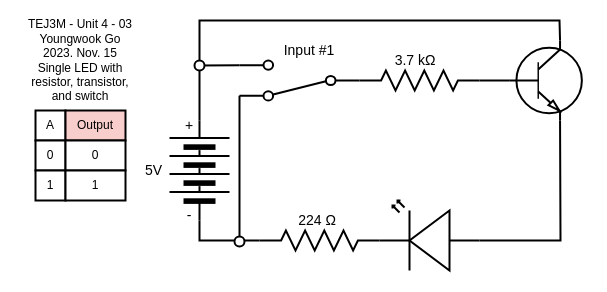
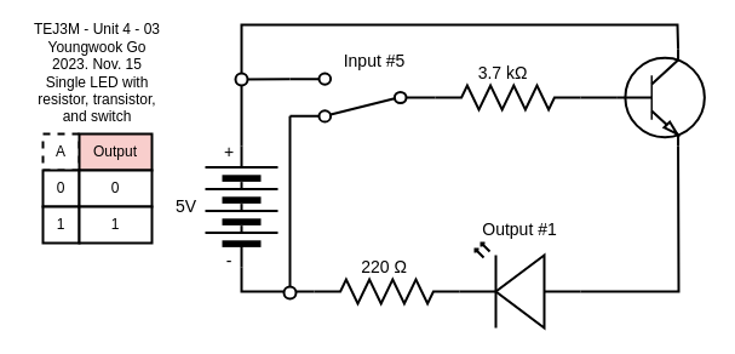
  <mxCell id="0" />
  <mxCell id="1" parent="0" />
  <mxCell id="2" value="&lt;div style=&quot;font-size: 12px;&quot;&gt;TEJ3M - Unit 4 - 03&lt;/div&gt;&lt;div style=&quot;font-size: 12px;&quot;&gt;Youngwook Go&lt;/div&gt;&lt;div style=&quot;font-size: 12px;&quot;&gt;2023. Nov. 15&lt;/div&gt;&lt;div style=&quot;&quot;&gt;Single LED with resistor, transistor, and switch&lt;br&gt;&lt;/div&gt;" style="text;html=1;strokeColor=none;fillColor=none;align=center;verticalAlign=middle;whiteSpace=wrap;rounded=0;strokeWidth=2;fontSize=12;" parent="1" vertex="1"><mxGeometry x="20" y="20" width="120" height="80" as="geometry" /></mxCell>
- <mxCell id="3" value="A" style="rounded=0;whiteSpace=wrap;html=1;strokeWidth=2;glass=0;" parent="1" vertex="1"><mxGeometry x="35" y="110" width="30" height="30" as="geometry" /></mxCell>
+ <mxCell id="3" value="A" style="rounded=0;whiteSpace=wrap;html=1;strokeWidth=2;glass=0;dashed=1;" parent="1" vertex="1"><mxGeometry x="35" y="110" width="30" height="30" as="geometry" /></mxCell>
  <mxCell id="4" value="Output" style="rounded=0;whiteSpace=wrap;html=1;strokeWidth=2;glass=0;fillColor=#f8cecc;" parent="1" vertex="1"><mxGeometry x="65" y="110" width="60" height="30" as="geometry" /></mxCell>
  <mxCell id="5" value="0" style="rounded=0;whiteSpace=wrap;html=1;strokeWidth=2;glass=0;" parent="1" vertex="1"><mxGeometry x="35" y="140" width="30" height="30" as="geometry" /></mxCell>
  <mxCell id="6" value="1" style="rounded=0;whiteSpace=wrap;html=1;strokeWidth=2;glass=0;" parent="1" vertex="1"><mxGeometry x="35" y="170" width="30" height="30" as="geometry" /></mxCell>
  <mxCell id="7" value="0" style="rounded=0;whiteSpace=wrap;html=1;strokeWidth=2;glass=0;" parent="1" vertex="1"><mxGeometry x="65" y="140" width="60" height="30" as="geometry" /></mxCell>
  <mxCell id="8" value="1" style="rounded=0;whiteSpace=wrap;html=1;strokeWidth=2;glass=0;" parent="1" vertex="1"><mxGeometry x="65" y="170" width="60" height="30" as="geometry" /></mxCell>
  <mxCell id="9" style="edgeStyle=none;html=1;entryX=1;entryY=0.88;entryDx=0;entryDy=0;rounded=0;strokeWidth=2;endArrow=none;endFill=0;" edge="1" parent="1" source="10" target="15"><mxGeometry relative="1" as="geometry"><Array as="points"><mxPoint x="199" y="65" /></Array></mxGeometry></mxCell>
  <mxCell id="10" value="" style="pointerEvents=1;verticalLabelPosition=bottom;shadow=0;dashed=0;align=center;html=1;verticalAlign=top;shape=mxgraph.electrical.miscellaneous.batteryStack;rotation=-90;strokeWidth=2;" vertex="1" parent="1"><mxGeometry x="149" y="140" width="100" height="60" as="geometry" /></mxCell>
  <mxCell id="11" value="+" style="text;html=1;strokeColor=none;fillColor=none;align=center;verticalAlign=middle;whiteSpace=wrap;rounded=0;strokeWidth=2;fontSize=14;" vertex="1" parent="1"><mxGeometry x="179" y="115" width="20" height="20" as="geometry" /></mxCell>
  <mxCell id="12" value="-" style="text;html=1;strokeColor=none;fillColor=none;align=center;verticalAlign=middle;whiteSpace=wrap;rounded=0;strokeWidth=2;fontSize=14;" vertex="1" parent="1"><mxGeometry x="179" y="205" width="20" height="20" as="geometry" /></mxCell>
  <mxCell id="13" value="5V" style="text;html=1;strokeColor=none;fillColor=none;align=right;verticalAlign=middle;whiteSpace=wrap;rounded=0;strokeWidth=2;fontSize=14;" vertex="1" parent="1"><mxGeometry x="144" y="120" width="20" height="100" as="geometry" /></mxCell>
  <mxCell id="14" style="edgeStyle=none;rounded=0;html=1;exitX=1;exitY=0.12;exitDx=0;exitDy=0;strokeWidth=2;endArrow=none;endFill=0;" edge="1" parent="1" source="15"><mxGeometry relative="1" as="geometry"><mxPoint x="239" y="240" as="targetPoint" /></mxGeometry></mxCell>
  <mxCell id="15" value="" style="shape=mxgraph.electrical.electro-mechanical.twoWaySwitch;elSwitchState=2;strokeWidth=2;rotation=-180;" vertex="1" parent="1"><mxGeometry x="239" y="60" width="120" height="40" as="geometry" /></mxCell>
  <mxCell id="16" value="" style="pointerEvents=1;verticalLabelPosition=bottom;shadow=0;dashed=0;align=center;html=1;verticalAlign=top;shape=mxgraph.electrical.resistors.resistor_2;strokeWidth=2;" vertex="1" parent="1"><mxGeometry x="359" y="70" width="120" height="20" as="geometry" /></mxCell>
  <mxCell id="17" value="3.7 kΩ&amp;nbsp;&amp;nbsp;" style="text;html=1;strokeColor=none;fillColor=none;align=center;verticalAlign=middle;whiteSpace=wrap;rounded=0;strokeWidth=2;fontSize=14;" vertex="1" parent="1"><mxGeometry x="359" y="50" width="120" height="20" as="geometry" /></mxCell>
- <mxCell id="18" value="Input #1" style="text;html=1;strokeColor=none;fillColor=none;align=center;verticalAlign=middle;whiteSpace=wrap;rounded=0;strokeWidth=2;fontSize=14;" vertex="1" parent="1"><mxGeometry x="259" y="40" width="100" height="20" as="geometry" /></mxCell>
+ <mxCell id="18" value="Input #5" style="text;html=1;strokeColor=none;fillColor=none;align=center;verticalAlign=middle;whiteSpace=wrap;rounded=0;strokeWidth=2;fontSize=14;" vertex="1" parent="1"><mxGeometry x="259" y="40" width="100" height="20" as="geometry" /></mxCell>
  <mxCell id="19" value="&lt;span style=&quot;color: rgba(0, 0, 0, 0); font-family: monospace; font-size: 0px; text-align: start;&quot;&gt;%3CmxGraphModel%3E%3Croot%3E%3CmxCell%20id%3D%220%22%2F%3E%3CmxCell%20id%3D%221%22%20parent%3D%220%22%2F%3E%3CmxCell%20id%3D%222%22%20value%3D%22Input%20%231%22%20style%3D%22text%3Bhtml%3D1%3BstrokeColor%3Dnone%3BfillColor%3Dnone%3Balign%3Dcenter%3BverticalAlign%3Dmiddle%3BwhiteSpace%3Dwrap%3Brounded%3D0%3BstrokeWidth%3D2%3BfontSize%3D14%3B%22%20vertex%3D%221%22%20parent%3D%221%22%3E%3CmxGeometry%20x%3D%22270%22%20y%3D%2280%22%20width%3D%22120%22%20height%3D%2220%22%20as%3D%22geometry%22%2F%3E%3C%2FmxCell%3E%3C%2Froot%3E%3C%2FmxGraphModel%3E&lt;/span&gt;" style="ellipse;whiteSpace=wrap;html=1;aspect=fixed;strokeWidth=2;" vertex="1" parent="1"><mxGeometry x="194" y="60" width="10" height="10" as="geometry" /></mxCell>
  <mxCell id="20" style="edgeStyle=none;rounded=0;html=1;exitX=0;exitY=0.5;exitDx=0;exitDy=0;exitPerimeter=0;entryX=1;entryY=0.5;entryDx=0;entryDy=0;entryPerimeter=0;strokeWidth=2;endArrow=none;endFill=0;" edge="1" parent="1" source="23" target="16"><mxGeometry relative="1" as="geometry" /></mxCell>
  <mxCell id="21" style="edgeStyle=none;rounded=0;html=1;exitX=0.7;exitY=0;exitDx=0;exitDy=0;exitPerimeter=0;entryX=0.5;entryY=0;entryDx=0;entryDy=0;strokeWidth=2;endArrow=none;endFill=0;" edge="1" parent="1" source="23" target="19"><mxGeometry relative="1" as="geometry"><Array as="points"><mxPoint x="559" y="20" /><mxPoint x="199" y="20" /></Array></mxGeometry></mxCell>
  <mxCell id="22" style="edgeStyle=none;rounded=0;html=1;exitX=0.7;exitY=1;exitDx=0;exitDy=0;exitPerimeter=0;entryX=0;entryY=0.57;entryDx=0;entryDy=0;entryPerimeter=0;strokeWidth=2;endArrow=none;endFill=0;" edge="1" parent="1" source="23" target="24"><mxGeometry relative="1" as="geometry"><Array as="points"><mxPoint x="560" y="240" /></Array></mxGeometry></mxCell>
  <mxCell id="23" value="" style="verticalLabelPosition=bottom;shadow=0;dashed=0;align=center;html=1;verticalAlign=top;shape=mxgraph.electrical.transistors.npn_transistor_1;strokeWidth=2;" vertex="1" parent="1"><mxGeometry x="505" y="40" width="80" height="80" as="geometry" /></mxCell>
  <mxCell id="24" value="" style="verticalLabelPosition=bottom;shadow=0;dashed=0;align=center;html=1;verticalAlign=top;shape=mxgraph.electrical.opto_electronics.led_2;pointerEvents=1;flipH=1;strokeWidth=2;" vertex="1" parent="1"><mxGeometry x="379" y="200" width="100" height="70" as="geometry" /></mxCell>
  <mxCell id="25" style="edgeStyle=none;rounded=0;html=1;exitX=0;exitY=0.5;exitDx=0;exitDy=0;exitPerimeter=0;entryX=0;entryY=0.5;entryDx=0;entryDy=0;strokeWidth=2;endArrow=none;endFill=0;" edge="1" parent="1" source="26" target="10"><mxGeometry relative="1" as="geometry"><Array as="points"><mxPoint x="199" y="240" /></Array></mxGeometry></mxCell>
  <mxCell id="26" value="" style="pointerEvents=1;verticalLabelPosition=bottom;shadow=0;dashed=0;align=center;html=1;verticalAlign=top;shape=mxgraph.electrical.resistors.resistor_2;strokeWidth=2;" vertex="1" parent="1"><mxGeometry x="259" y="230" width="120" height="20" as="geometry" /></mxCell>
- <mxCell id="28" value="&lt;span style=&quot;font-size: 14px;&quot;&gt;224&amp;nbsp;Ω&lt;/span&gt;&amp;nbsp;" style="text;html=1;strokeColor=none;fillColor=none;align=center;verticalAlign=middle;whiteSpace=wrap;rounded=0;strokeWidth=2;fontSize=14;" vertex="1" parent="1"><mxGeometry x="259" y="210" width="120" height="20" as="geometry" /></mxCell>
+ <mxCell id="27" value="Output #1" style="text;html=1;strokeColor=none;fillColor=none;align=center;verticalAlign=bottom;whiteSpace=wrap;rounded=0;strokeWidth=2;fontSize=14;" vertex="1" parent="1"><mxGeometry x="379" y="180" width="100" height="20" as="geometry" /></mxCell>
+ <mxCell id="28" value="&lt;span style=&quot;font-size: 14px;&quot;&gt;220&amp;nbsp;Ω&lt;/span&gt;&amp;nbsp;" style="text;html=1;strokeColor=none;fillColor=none;align=center;verticalAlign=middle;whiteSpace=wrap;rounded=0;strokeWidth=2;fontSize=14;" vertex="1" parent="1"><mxGeometry x="259" y="210" width="120" height="20" as="geometry" /></mxCell>
  <mxCell id="29" value="&lt;span style=&quot;color: rgba(0, 0, 0, 0); font-family: monospace; font-size: 0px; text-align: start;&quot;&gt;%3CmxGraphModel%3E%3Croot%3E%3CmxCell%20id%3D%220%22%2F%3E%3CmxCell%20id%3D%221%22%20parent%3D%220%22%2F%3E%3CmxCell%20id%3D%222%22%20value%3D%22Input%20%231%22%20style%3D%22text%3Bhtml%3D1%3BstrokeColor%3Dnone%3BfillColor%3Dnone%3Balign%3Dcenter%3BverticalAlign%3Dmiddle%3BwhiteSpace%3Dwrap%3Brounded%3D0%3BstrokeWidth%3D2%3BfontSize%3D14%3B%22%20vertex%3D%221%22%20parent%3D%221%22%3E%3CmxGeometry%20x%3D%22270%22%20y%3D%2280%22%20width%3D%22120%22%20height%3D%2220%22%20as%3D%22geometry%22%2F%3E%3C%2FmxCell%3E%3C%2Froot%3E%3C%2FmxGraphModel%3E&lt;/span&gt;" style="ellipse;whiteSpace=wrap;html=1;aspect=fixed;strokeWidth=2;" vertex="1" parent="1"><mxGeometry x="234" y="236" width="10" height="10" as="geometry" /></mxCell>
